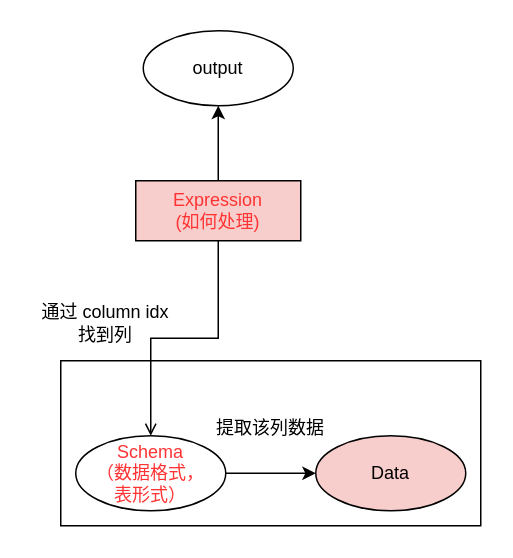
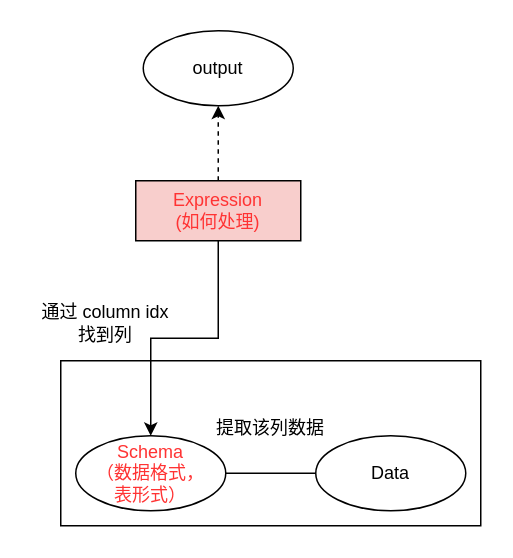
  <mxCell id="0" />
  <mxCell id="1" parent="0" />
  <mxCell id="2" value="" style="rounded=0;whiteSpace=wrap;html=1;" vertex="1" parent="1"><mxGeometry x="40" y="240" width="280" height="110" as="geometry" /></mxCell>
- <mxCell id="3" style="edgeStyle=orthogonalEdgeStyle;rounded=0;orthogonalLoop=1;jettySize=auto;html=1;exitX=0.5;exitY=0;exitDx=0;exitDy=0;" edge="1" parent="1" source="5" target="7"><mxGeometry relative="1" as="geometry" /></mxCell>
- <mxCell id="4" style="edgeStyle=orthogonalEdgeStyle;rounded=0;orthogonalLoop=1;jettySize=auto;html=1;exitX=0.5;exitY=1;exitDx=0;exitDy=0;endArrow=open;" edge="1" parent="1" source="5" target="9"><mxGeometry relative="1" as="geometry" /></mxCell>
+ <mxCell id="3" style="edgeStyle=orthogonalEdgeStyle;rounded=0;orthogonalLoop=1;jettySize=auto;html=1;exitX=0.5;exitY=0;exitDx=0;exitDy=0;dashed=1;" edge="1" parent="1" source="5" target="7"><mxGeometry relative="1" as="geometry" /></mxCell>
+ <mxCell id="4" style="edgeStyle=orthogonalEdgeStyle;rounded=0;orthogonalLoop=1;jettySize=auto;html=1;exitX=0.5;exitY=1;exitDx=0;exitDy=0;" edge="1" parent="1" source="5" target="9"><mxGeometry relative="1" as="geometry" /></mxCell>
  <mxCell id="5" value="&lt;div&gt;&lt;font color=&quot;#ff3333&quot;&gt;Expression&lt;/font&gt;&lt;/div&gt;&lt;div&gt;&lt;font color=&quot;#ff3333&quot;&gt;(如何处理)&lt;/font&gt;&lt;/div&gt;" style="rounded=0;whiteSpace=wrap;html=1;fillColor=#f8cecc;" vertex="1" parent="1"><mxGeometry x="90" y="120" width="110" height="40" as="geometry" /></mxCell>
- <mxCell id="6" value="Data" style="ellipse;whiteSpace=wrap;html=1;fillColor=#f8cecc;" vertex="1" parent="1"><mxGeometry x="210" y="290" width="100" height="50" as="geometry" /></mxCell>
+ <mxCell id="6" value="Data" style="ellipse;whiteSpace=wrap;html=1;" vertex="1" parent="1"><mxGeometry x="210" y="290" width="100" height="50" as="geometry" /></mxCell>
  <mxCell id="7" value="output" style="ellipse;whiteSpace=wrap;html=1;" vertex="1" parent="1"><mxGeometry x="95" y="20" width="100" height="50" as="geometry" /></mxCell>
- <mxCell id="8" style="edgeStyle=orthogonalEdgeStyle;rounded=0;orthogonalLoop=1;jettySize=auto;html=1;exitX=1;exitY=0.5;exitDx=0;exitDy=0;" edge="1" parent="1" source="9" target="6"><mxGeometry relative="1" as="geometry" /></mxCell>
+ <mxCell id="8" style="edgeStyle=orthogonalEdgeStyle;rounded=0;orthogonalLoop=1;jettySize=auto;html=1;exitX=1;exitY=0.5;exitDx=0;exitDy=0;endArrow=none;" edge="1" parent="1" source="9" target="6"><mxGeometry relative="1" as="geometry" /></mxCell>
  <mxCell id="9" value="&lt;div&gt;&lt;font color=&quot;#ff3333&quot;&gt;Schema&lt;/font&gt;&lt;/div&gt;&lt;div&gt;&lt;font color=&quot;#ff3333&quot;&gt;（数据格式，&lt;/font&gt;&lt;/div&gt;&lt;div&gt;&lt;font color=&quot;#ff3333&quot;&gt;表形式）&lt;br&gt;&lt;/font&gt;&lt;/div&gt;" style="ellipse;whiteSpace=wrap;html=1;" vertex="1" parent="1"><mxGeometry x="50" y="290" width="100" height="50" as="geometry" /></mxCell>
  <mxCell id="10" value="&lt;div&gt;通过 column idx&lt;/div&gt;&lt;div&gt;找到列&lt;br&gt;&lt;/div&gt;" style="text;html=1;strokeColor=none;fillColor=none;align=center;verticalAlign=middle;whiteSpace=wrap;rounded=0;" vertex="1" parent="1"><mxGeometry x="20" y="200" width="100" height="30" as="geometry" /></mxCell>
  <mxCell id="11" value="提取该列数据" style="text;html=1;strokeColor=none;fillColor=none;align=center;verticalAlign=middle;whiteSpace=wrap;rounded=0;" vertex="1" parent="1"><mxGeometry x="130" y="270" width="100" height="30" as="geometry" /></mxCell>
